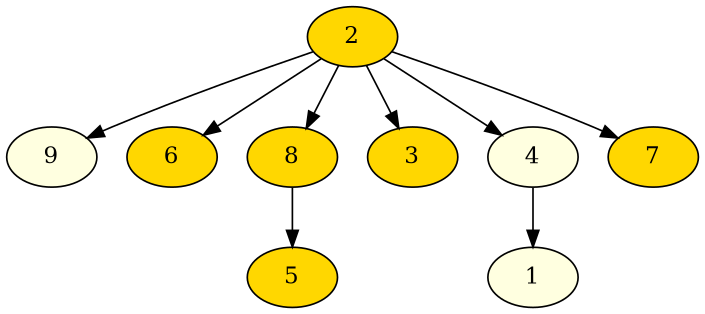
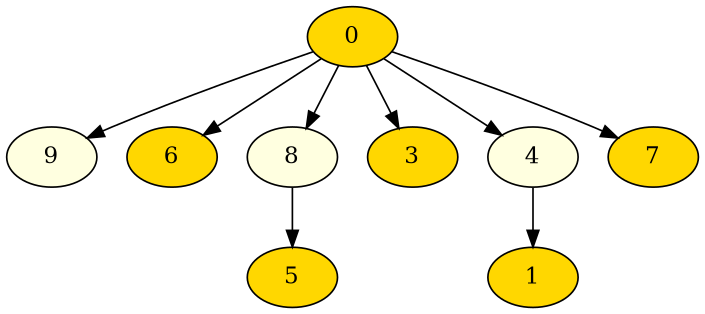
  digraph {
    node [Weight=43 fillcolor=gold style=filled]
    edge [Weight=8]
-   0 [Weight=32 label=2]
+   0 [Weight=32]
    9 [Weight=97 fillcolor=lightyellow]
    6 [Weight=65]
-   8 [Weight=65]
+   8 [Weight=65 fillcolor=lightyellow]
    3 [Weight=54]
    4 [Weight=54 fillcolor=lightyellow]
    7
    5
-   1 [fillcolor=lightyellow]
+   1
    0 -> 9 [Weight=7]
    0 -> 6
    0 -> 8 [Weight=7]
    0 -> 3 [Weight=5]
    0 -> 4
    0 -> 7 [Weight=2]
    8 -> 5
    4 -> 1 [Weight=3]
  }
